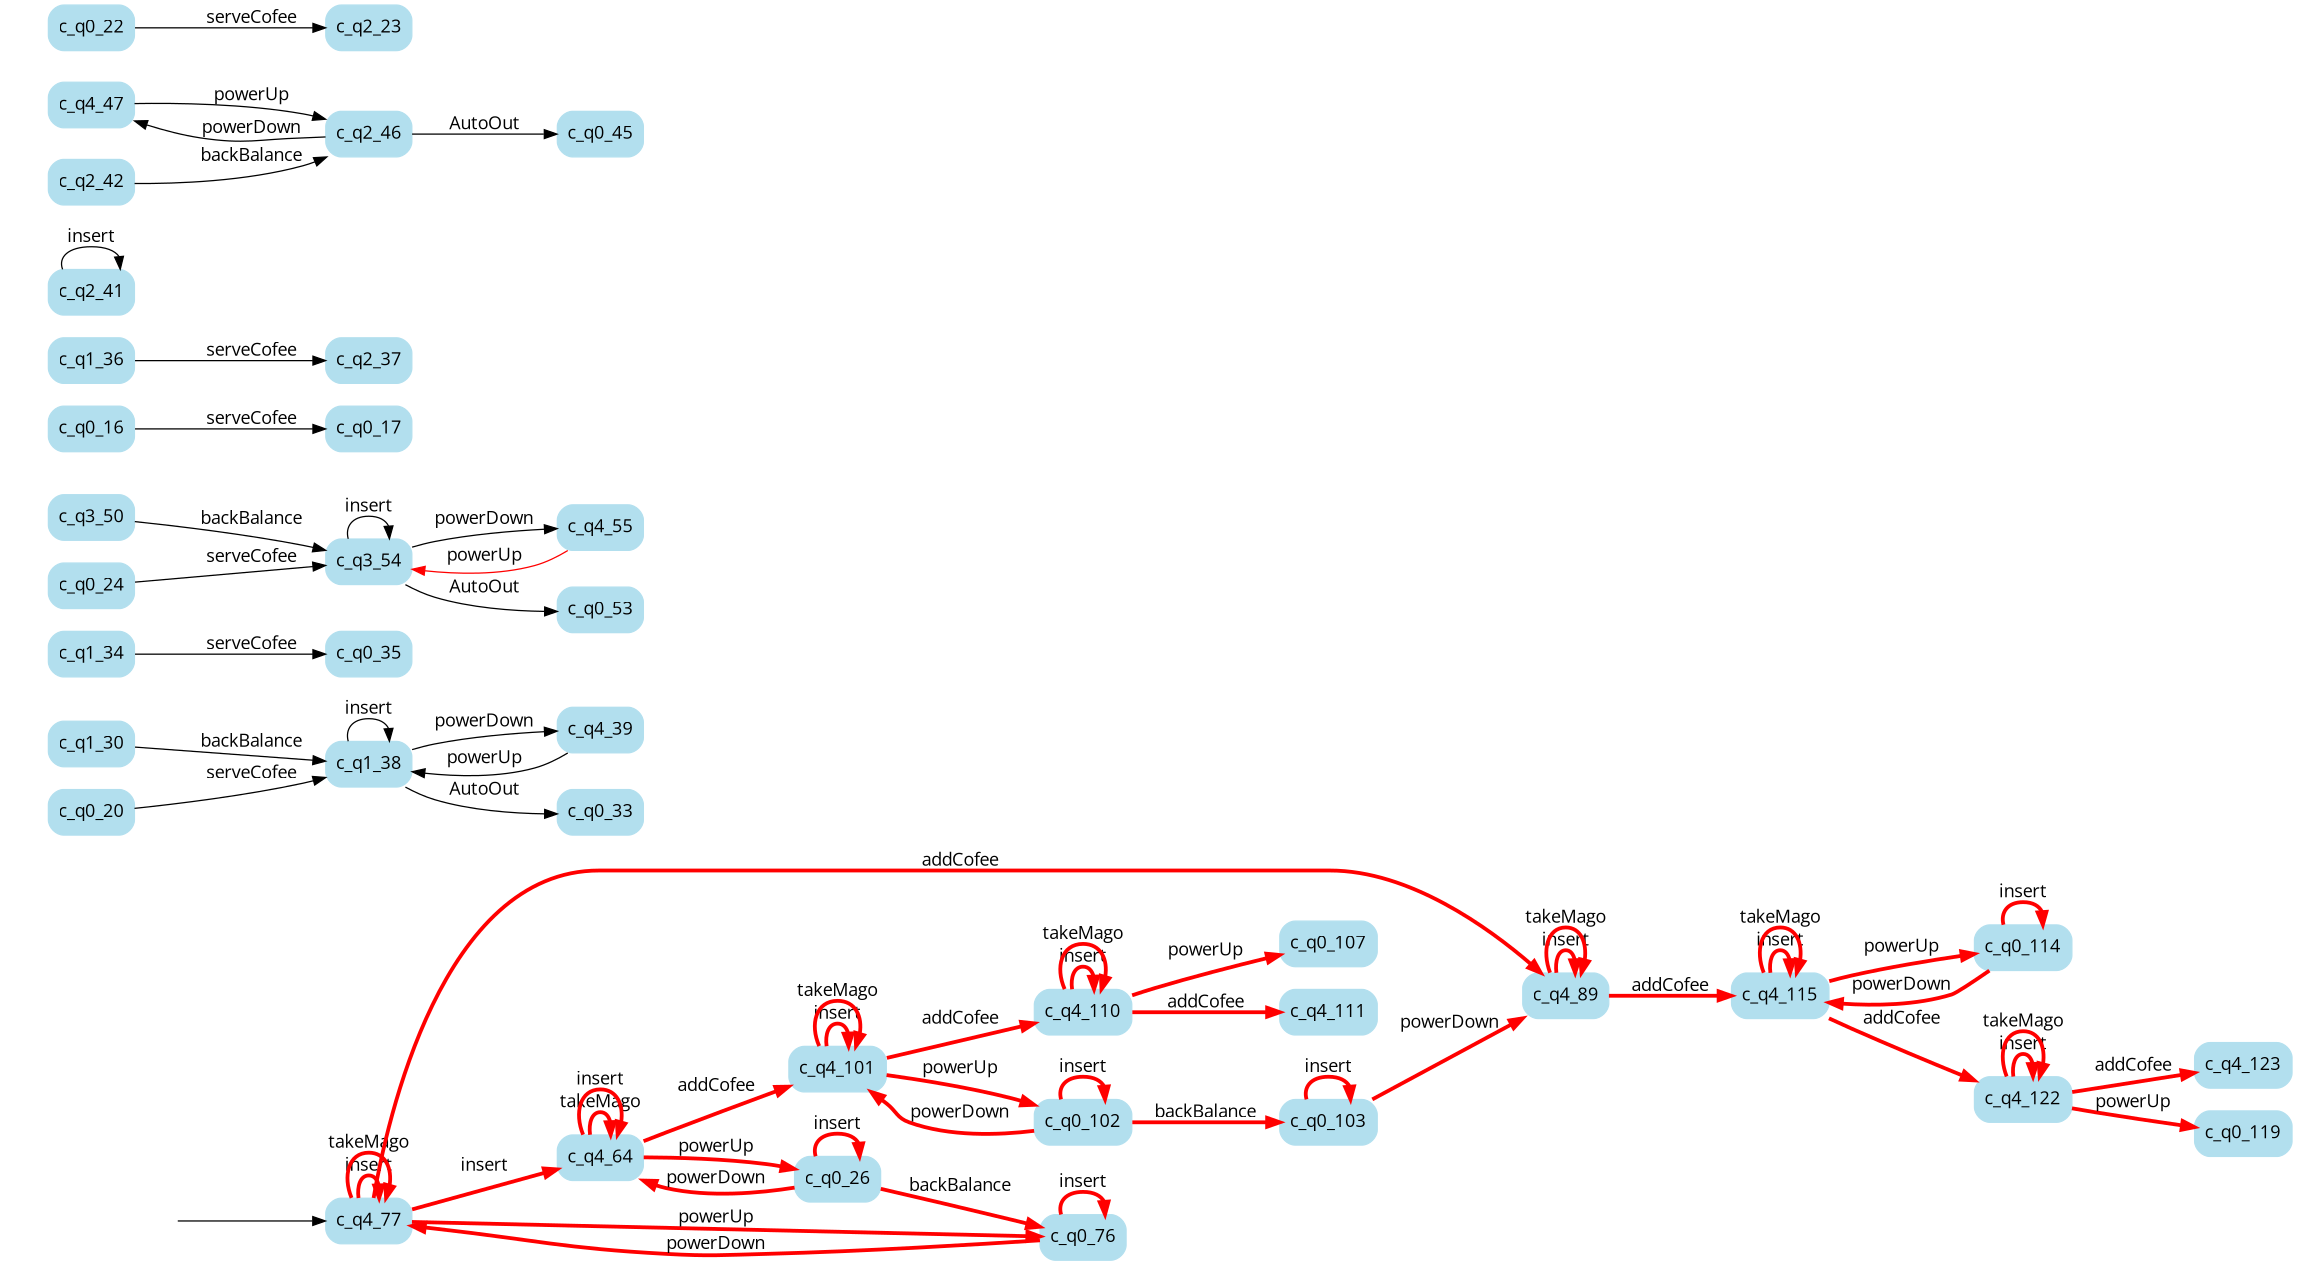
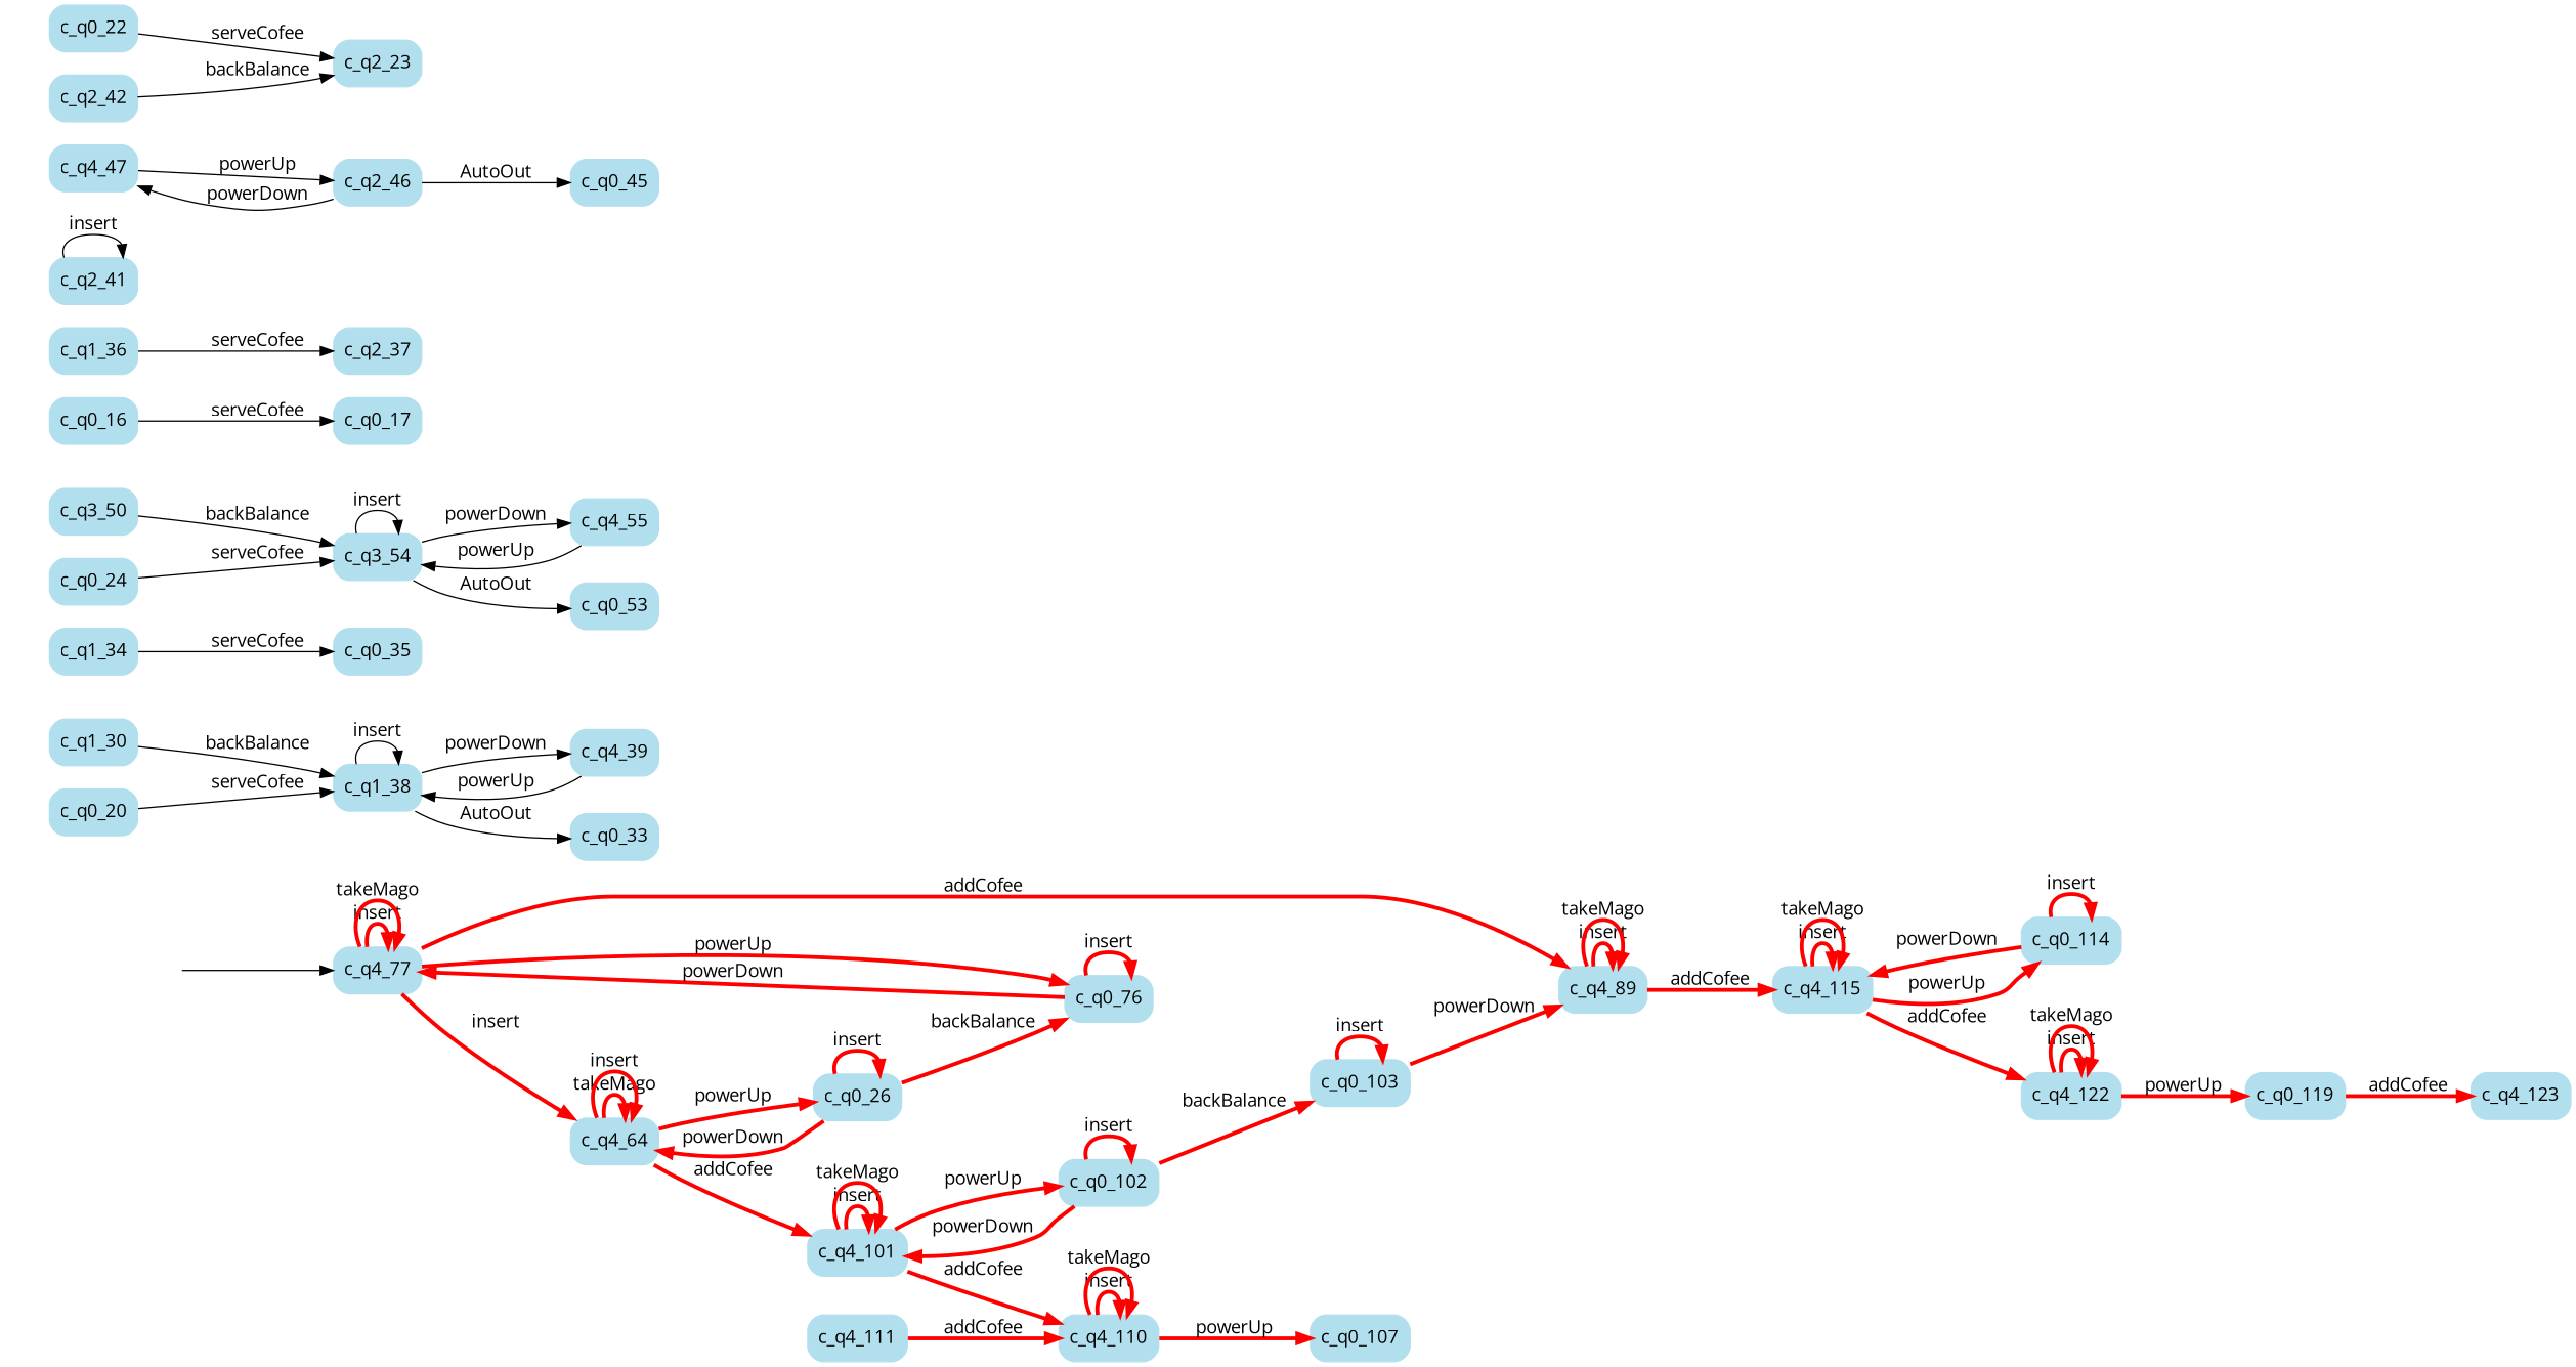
  digraph {
    fontname="Open Sans"
    rankdir=LR
    node [fontname="Open Sans" style="rounded, filled" color=lightblue2 shape=box]
    edge [fontname="Open Sans" color=red penwidth=3]
    start_c_q4_77 [style=invisible color="" shape=""]
    n2 [label=c_q4_77]
    n3 [label=c_q4_89]
    n4 [label=c_q4_64]
    n5 [label=c_q0_76]
    n6 [label=c_q1_38]
    n7 [label=c_q4_39]
    n8 [label=c_q0_33]
    n9 [label=c_q0_35]
    n10 [label=c_q3_50]
    n11 [label=c_q3_54]
    n12 [label=c_q4_55]
    n13 [label=c_q0_53]
    n14 [label=c_q4_101]
    n15 [label=c_q4_110]
    n16 [label=c_q0_102]
    n17 [label=c_q0_107]
    n18 [label=c_q4_111]
    n19 [label=c_q0_103]
    n20 [label=c_q0_114]
    n21 [label=c_q4_115]
    n22 [label=c_q4_122]
    n23 [label=c_q0_17]
    n24 [label=c_q4_123]
    n25 [label=c_q0_26]
    n26 [label=c_q0_24]
    n27 [label=c_q1_30]
    n28 [label=c_q2_37]
    n29 [label=c_q0_16]
    n30 [label=c_q0_20]
    n31 [label=c_q0_119]
    n32 [label=c_q1_36]
    n33 [label=c_q1_34]
    n34 [label=c_q2_41]
    n35 [label=c_q4_47]
    n36 [label=c_q2_46]
    n37 [label=c_q0_45]
    n38 [label=c_q0_22]
    n39 [label=c_q2_23]
    n40 [label=c_q2_42]
    start_c_q4_77 -> n2 [color="" penwidth=""]
    n2 -> n2 [label=insert]
    n2 -> n2 [label=takeMago]
    n2 -> n3 [label=addCofee]
    n2 -> n4 [label=insert]
    n2 -> n5 [label=powerUp]
    n3 -> n3 [label=insert]
    n3 -> n3 [label=takeMago]
    n3 -> n21 [label=addCofee]
    n4 -> n4 [label=takeMago]
    n4 -> n4 [label=insert]
    n4 -> n14 [label=addCofee]
    n4 -> n25 [label=powerUp]
    n5 -> n2 [label=powerDown]
    n5 -> n5 [label=insert]
    n6 -> n6 [label=insert color="" penwidth=""]
    n6 -> n7 [label=powerDown color="" penwidth=""]
    n6 -> n8 [label=AutoOut color="" penwidth=""]
    n7 -> n6 [label=powerUp color="" penwidth=""]
    n10 -> n11 [label=backBalance color="" penwidth=""]
    n11 -> n11 [label=insert color="" penwidth=""]
    n11 -> n12 [label=powerDown color="" penwidth=""]
    n11 -> n13 [label=AutoOut color="" penwidth=""]
-   n12 -> n11 [label=powerUp penwidth=""]
+   n12 -> n11 [label=powerUp color="" penwidth=""]
    n14 -> n14 [label=insert]
    n14 -> n14 [label=takeMago]
    n14 -> n15 [label=addCofee]
    n14 -> n16 [label=powerUp]
    n15 -> n15 [label=insert]
    n15 -> n15 [label=takeMago]
    n15 -> n17 [label=powerUp]
-   n15 -> n18 [label=addCofee]
+   n18 -> n15 [label=addCofee]
    n16 -> n14 [label=powerDown]
    n16 -> n16 [label=insert]
    n16 -> n19 [label=backBalance]
    n19 -> n3 [label=powerDown]
    n19 -> n19 [label=insert]
    n20 -> n20 [label=insert]
    n20 -> n21 [label=powerDown]
    n21 -> n20 [label=powerUp]
    n21 -> n21 [label=insert]
    n21 -> n21 [label=takeMago]
    n21 -> n22 [label=addCofee]
    n22 -> n22 [label=insert]
    n22 -> n22 [label=takeMago]
-   n22 -> n24 [label=addCofee]
+   n31 -> n24 [label=addCofee]
    n22 -> n31 [label=powerUp]
    n25 -> n4 [label=powerDown]
    n25 -> n5 [label=backBalance]
    n25 -> n25 [label=insert]
    n26 -> n11 [label=serveCofee color="" penwidth=""]
    n27 -> n6 [label=backBalance color="" penwidth=""]
    n29 -> n23 [label=serveCofee color="" penwidth=""]
    n30 -> n6 [label=serveCofee color="" penwidth=""]
    n32 -> n28 [label=serveCofee color="" penwidth=""]
    n33 -> n9 [label=serveCofee color="" penwidth=""]
    n34 -> n34 [label=insert color="" penwidth=""]
    n35 -> n36 [label=powerUp color="" penwidth=""]
    n36 -> n35 [label=powerDown color="" penwidth=""]
    n36 -> n37 [label=AutoOut color="" penwidth=""]
    n38 -> n39 [label=serveCofee color="" penwidth=""]
-   n40 -> n36 [label=backBalance color="" penwidth=""]
+   n40 -> n39 [label=backBalance color="" penwidth=""]
  }
